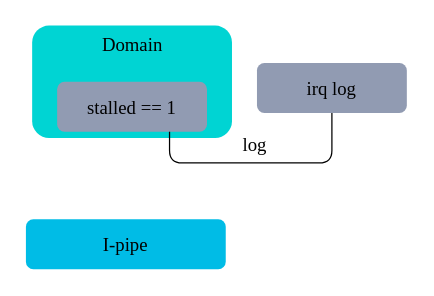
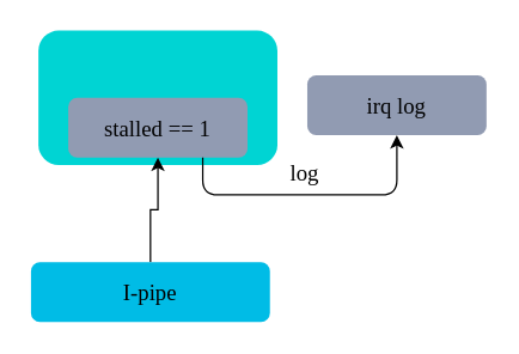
  <mxCell id="0" />
  <mxCell id="1" parent="0" />
  <mxCell id="2" value="" style="rounded=1;whiteSpace=wrap;html=1;fontFamily=Times New Roman;fontSize=15;strokeColor=none;fillColor=#00D4D3;" vertex="1" parent="1"><mxGeometry x="25" y="20" width="160" height="90" as="geometry" /></mxCell>
+ <mxCell id="3" style="edgeStyle=orthogonalEdgeStyle;rounded=0;orthogonalLoop=1;jettySize=auto;html=1;exitX=0.5;exitY=0;exitDx=0;exitDy=0;entryX=0.5;entryY=1;entryDx=0;entryDy=0;fontFamily=Times New Roman;fontSize=15;" edge="1" parent="1" source="4" target="5"><mxGeometry relative="1" as="geometry" /></mxCell>
  <mxCell id="4" value="I-pipe" style="rounded=1;whiteSpace=wrap;html=1;fontFamily=Times New Roman;fontSize=15;fillColor=#00BCE6;strokeColor=none;" vertex="1" parent="1"><mxGeometry x="20" y="175" width="160" height="40" as="geometry" /></mxCell>
  <mxCell id="5" value="stalled == 1" style="rounded=1;whiteSpace=wrap;html=1;fontFamily=Times New Roman;fontSize=15;fillColor=#919BB2;strokeColor=none;" vertex="1" parent="1"><mxGeometry x="45" y="65" width="120" height="40" as="geometry" /></mxCell>
- <mxCell id="6" value="Domain" style="text;html=1;align=center;verticalAlign=middle;resizable=0;points=[];autosize=1;strokeColor=none;fillColor=none;fontSize=15;fontFamily=Times New Roman;" vertex="1" parent="1"><mxGeometry x="70" y="20" width="70" height="30" as="geometry" /></mxCell>
  <mxCell id="7" value="irq log" style="rounded=1;whiteSpace=wrap;html=1;fontFamily=Times New Roman;fontSize=15;fillColor=#919BB2;strokeColor=none;" vertex="1" parent="1"><mxGeometry x="205" y="50" width="120" height="40" as="geometry" /></mxCell>
- <mxCell id="8" value="" style="endArrow=none;html=1;rounded=1;fontFamily=Times New Roman;fontSize=15;entryX=0.5;entryY=1;entryDx=0;entryDy=0;exitX=0.75;exitY=1;exitDx=0;exitDy=0;" edge="1" parent="1" source="5" target="7"><mxGeometry width="50" height="50" relative="1" as="geometry"><mxPoint x="185" y="180" as="sourcePoint" /><mxPoint x="235" y="130" as="targetPoint" /><Array as="points"><mxPoint x="135" y="130" /><mxPoint x="265" y="130" /></Array></mxGeometry></mxCell>
+ <mxCell id="8" value="" style="endArrow=classic;html=1;rounded=1;fontFamily=Times New Roman;fontSize=15;entryX=0.5;entryY=1;entryDx=0;entryDy=0;exitX=0.75;exitY=1;exitDx=0;exitDy=0;" edge="1" parent="1" source="5" target="7"><mxGeometry width="50" height="50" relative="1" as="geometry"><mxPoint x="185" y="180" as="sourcePoint" /><mxPoint x="235" y="130" as="targetPoint" /><Array as="points"><mxPoint x="135" y="130" /><mxPoint x="265" y="130" /></Array></mxGeometry></mxCell>
  <mxCell id="9" value="log" style="text;html=1;align=center;verticalAlign=middle;resizable=0;points=[];autosize=1;strokeColor=none;fillColor=none;fontSize=15;fontFamily=Times New Roman;" vertex="1" parent="1"><mxGeometry x="183" y="100" width="40" height="30" as="geometry" /></mxCell>
